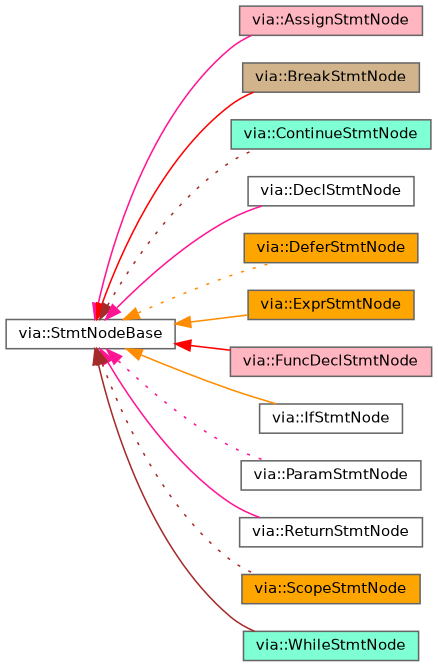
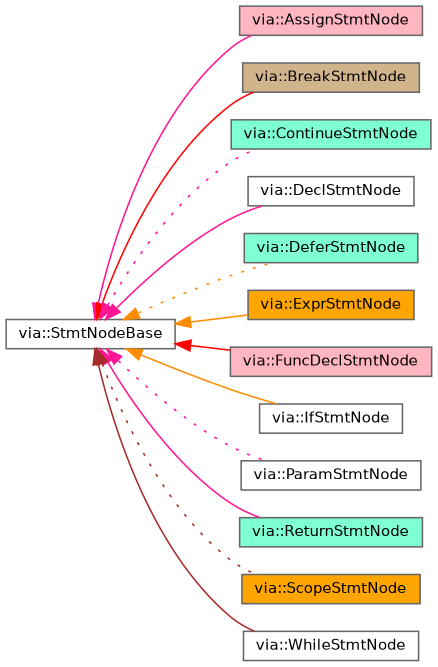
  digraph {
    rankdir=LR
    node [color=grey40 fillcolor=white fontname=Helvetica fontsize=10 shape=box style=filled]
    edge [color=deeppink dir=back fontname=Helvetica fontsize=10 labelfontname=Helvetica labelfontsize=10 style=solid]
    n1 [height=0.2 label="via::StmtNodeBase" width=0.4]
    n2 [fillcolor=lightpink height=0.2 label="via::AssignStmtNode" width=0.4]
    n3 [fillcolor=tan height=0.2 label="via::BreakStmtNode" width=0.4]
    n4 [fillcolor=aquamarine height=0.2 label="via::ContinueStmtNode" width=0.4]
    n5 [height=0.2 label="via::DeclStmtNode" width=0.4]
-   n6 [fillcolor=orange height=0.2 label="via::DeferStmtNode" width=0.4]
+   n6 [fillcolor=aquamarine height=0.2 label="via::DeferStmtNode" width=0.4]
    n7 [fillcolor=orange height=0.2 label="via::ExprStmtNode" width=0.4]
    n8 [fillcolor=lightpink height=0.2 label="via::FuncDeclStmtNode" width=0.4]
    n9 [height=0.2 label="via::IfStmtNode" width=0.4]
    n10 [height=0.2 label="via::ParamStmtNode" width=0.4]
-   n11 [height=0.2 label="via::ReturnStmtNode" width=0.4]
+   n11 [fillcolor=aquamarine height=0.2 label="via::ReturnStmtNode" width=0.4]
    n12 [fillcolor=orange height=0.2 label="via::ScopeStmtNode" width=0.4]
-   n13 [fillcolor=aquamarine height=0.2 label="via::WhileStmtNode" width=0.4]
+   n13 [height=0.2 label="via::WhileStmtNode" width=0.4]
    n1 -> n2
    n1 -> n3 [color=red]
-   n1 -> n4 [color=brown style=dotted]
+   n1 -> n4 [style=dotted]
    n1 -> n5
    n1 -> n6 [color=darkorange style=dotted]
    n1 -> n7 [color=darkorange]
    n1 -> n8 [color=red]
    n1 -> n9 [color=darkorange]
    n1 -> n10 [style=dotted]
    n1 -> n11
    n1 -> n12 [color=brown style=dotted]
    n1 -> n13 [color=brown]
  }
